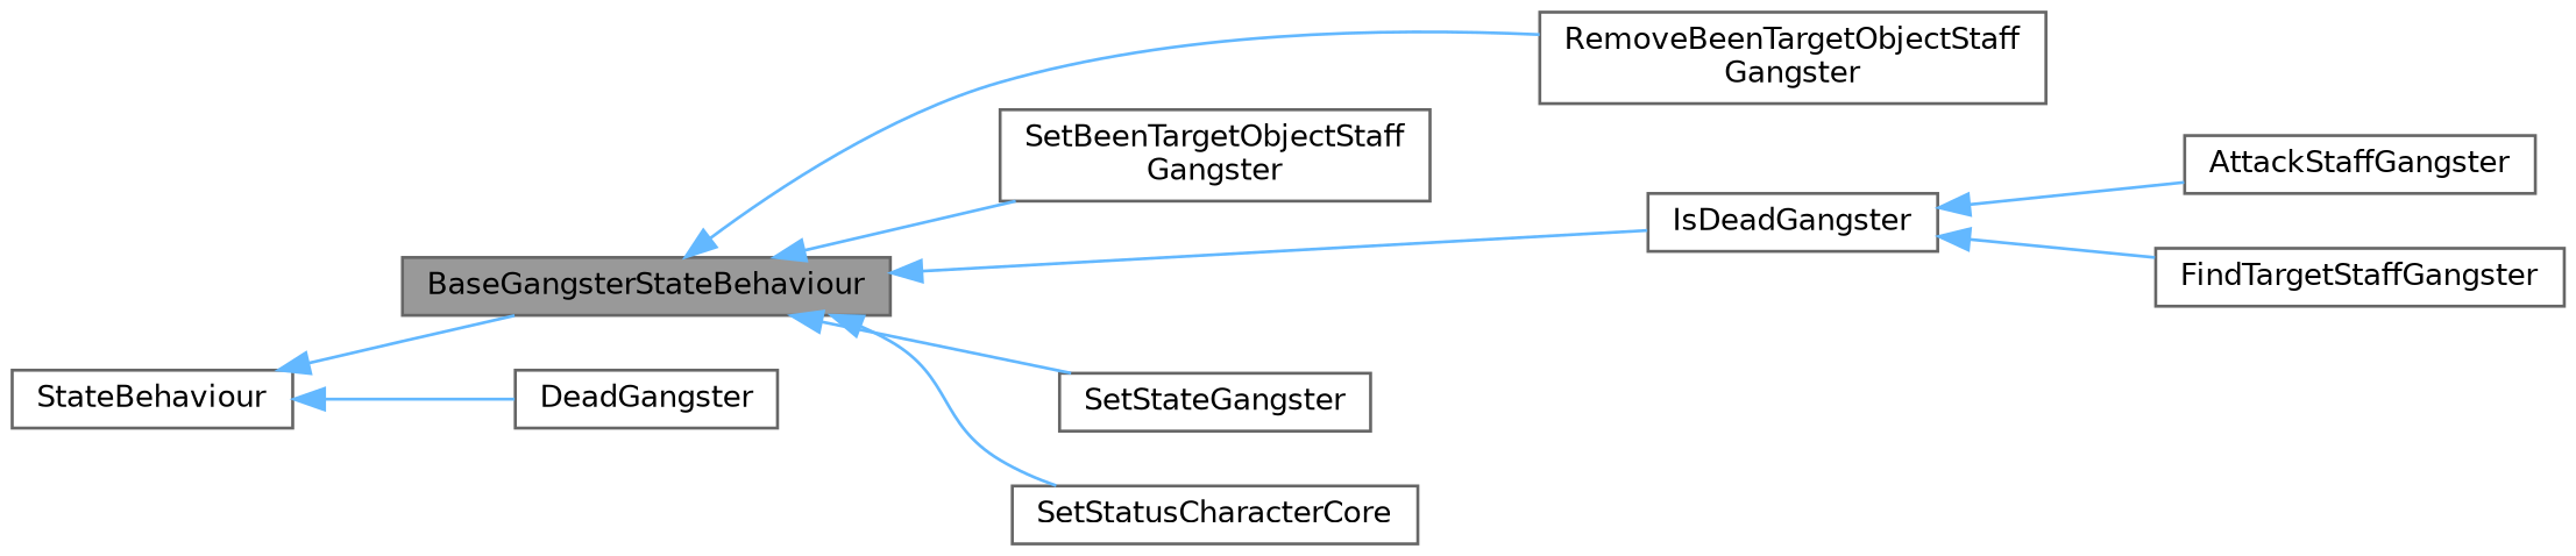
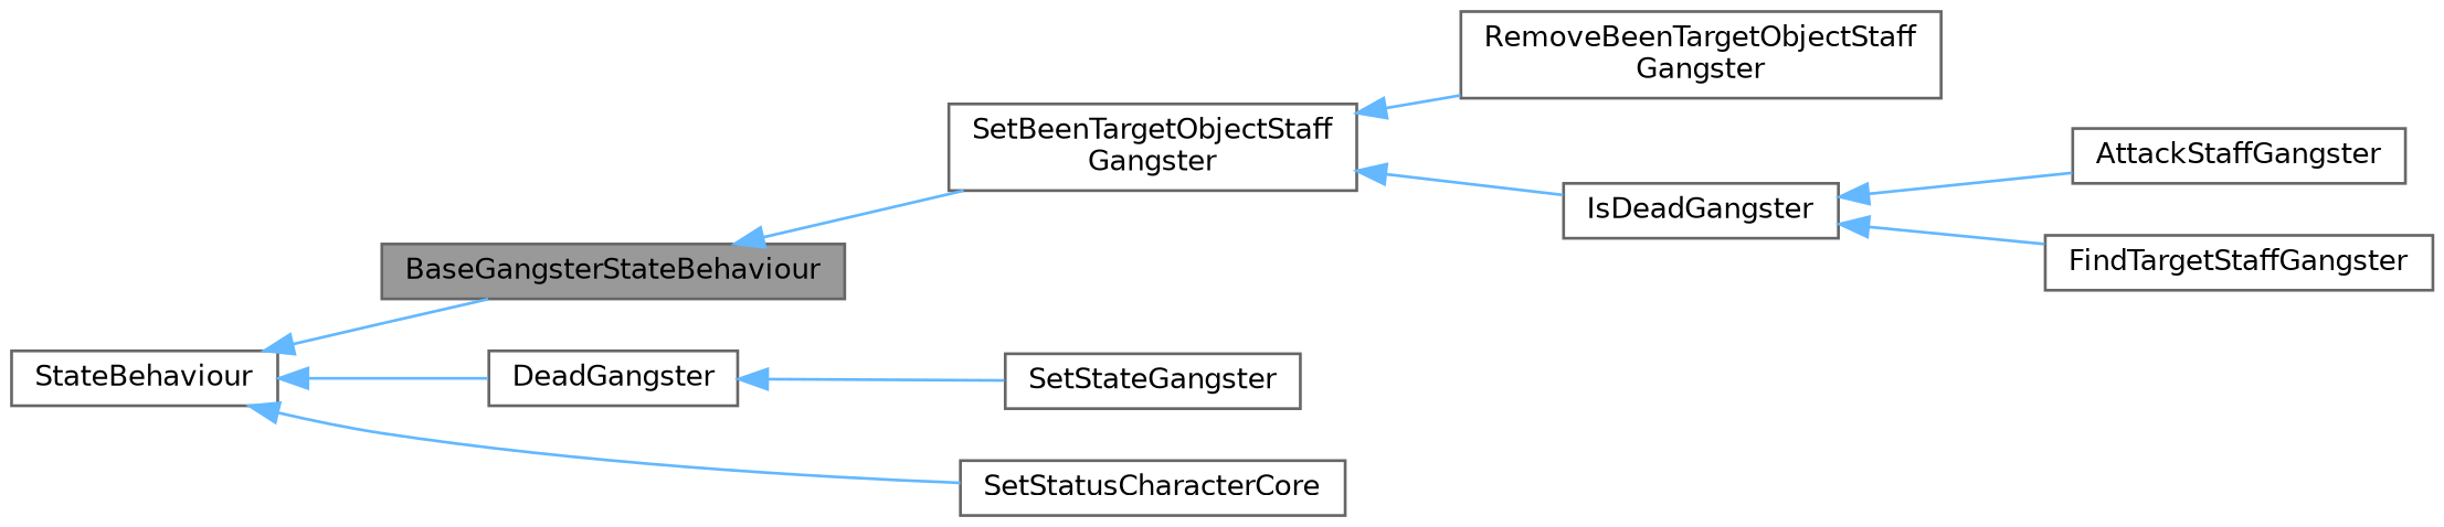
  digraph {
    rankdir=LR
    node [color=gray40 fillcolor=white fontname=Helvetica fontsize=10 shape=box style=filled]
    edge [color=steelblue1 dir=back fontname=Helvetica fontsize=10 labelfontname=Helvetica labelfontsize=10 style=solid]
    n1 [fillcolor=grey60 fontcolor=black height=0.2 label=BaseGangsterStateBehaviour width=0.4]
    n2 [height=0.2 label=IsDeadGangster width=0.4]
    n3 [height=0.2 label="RemoveBeenTargetObjectStaff\lGangster" width=0.4]
    n4 [height=0.2 label="SetBeenTargetObjectStaff\lGangster" width=0.4]
    n5 [height=0.2 label=SetStateGangster width=0.4]
    n6 [height=0.2 label=SetStatusCharacterCore width=0.4]
    n7 [height=0.2 label=AttackStaffGangster width=0.4]
    n8 [height=0.2 label=DeadGangster width=0.4]
    n9 [height=0.2 label=FindTargetStaffGangster width=0.4]
    n10 [height=0.2 label=StateBehaviour width=0.4]
-   n1 -> n2
-   n1 -> n3
+   n4 -> n2
+   n4 -> n3
    n1 -> n4
-   n1 -> n5
-   n1 -> n6
+   n8 -> n5
+   n10 -> n6
    n2 -> n7
    n2 -> n9
    n10 -> n1
    n10 -> n8
  }
